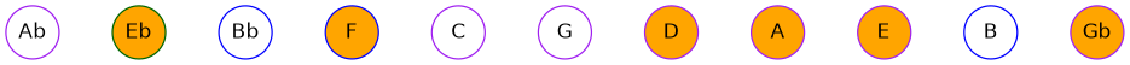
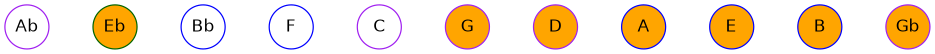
  graph {
    mindist=.1
    rankdir=LR
    node [color=purple fillcolor=orange fontname=Helvetica margin=0 shape=circle style=filled]
    edge [style=invis]
-   B [color=blue fillcolor=white]
-   E
+   B [color=blue]
+   E [color=blue]
    Gb
    Ab [fillcolor=white]
    Eb [color=darkgreen]
    Bb [color=blue fillcolor=white]
-   F [color=blue]
+   F [color=blue fillcolor=white]
    C [fillcolor=white]
-   G [fillcolor=white]
+   G
    D
-   A
+   A [color=blue]
    subgraph sub_1 {
      B
      E
      Gb
      Ab
      Eb
      Bb
      F
      C
      G
      D
      A
    }
    B -- Gb
    E -- B
    Ab -- Eb
    Eb -- Bb
    Bb -- F
    F -- C
    C -- G
    G -- D
    D -- A
    A -- E
  }
